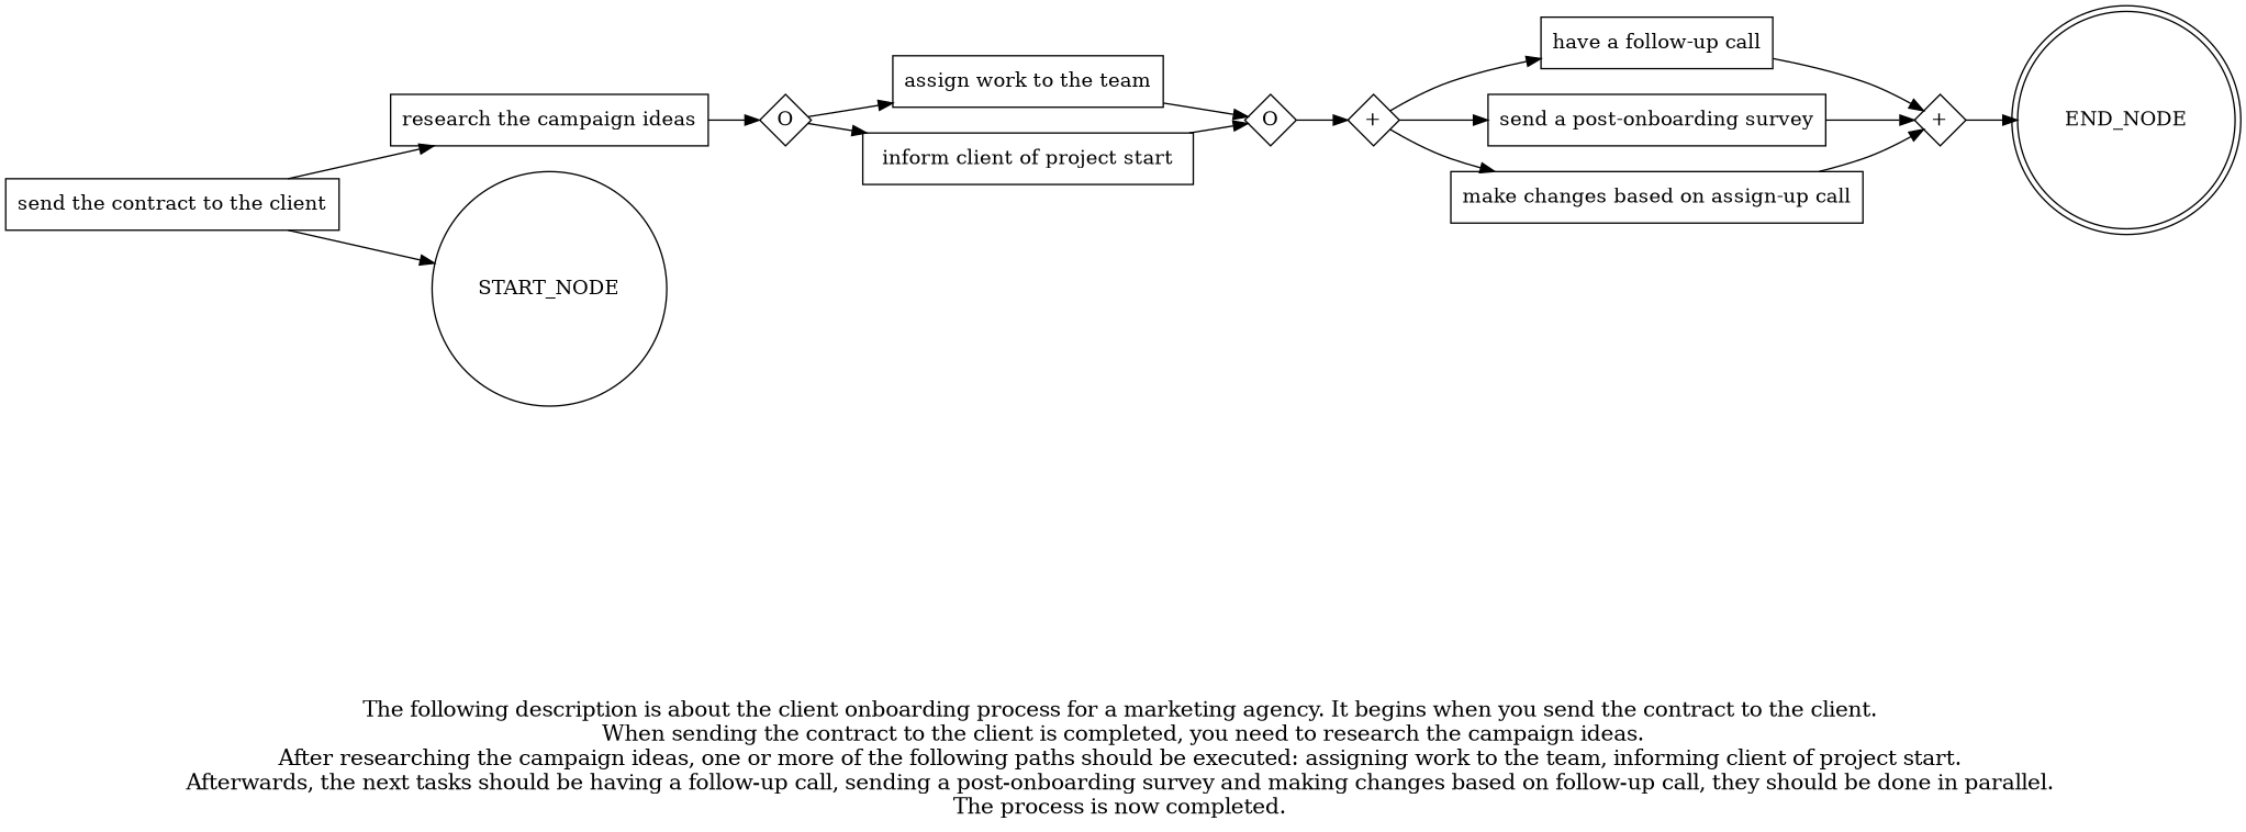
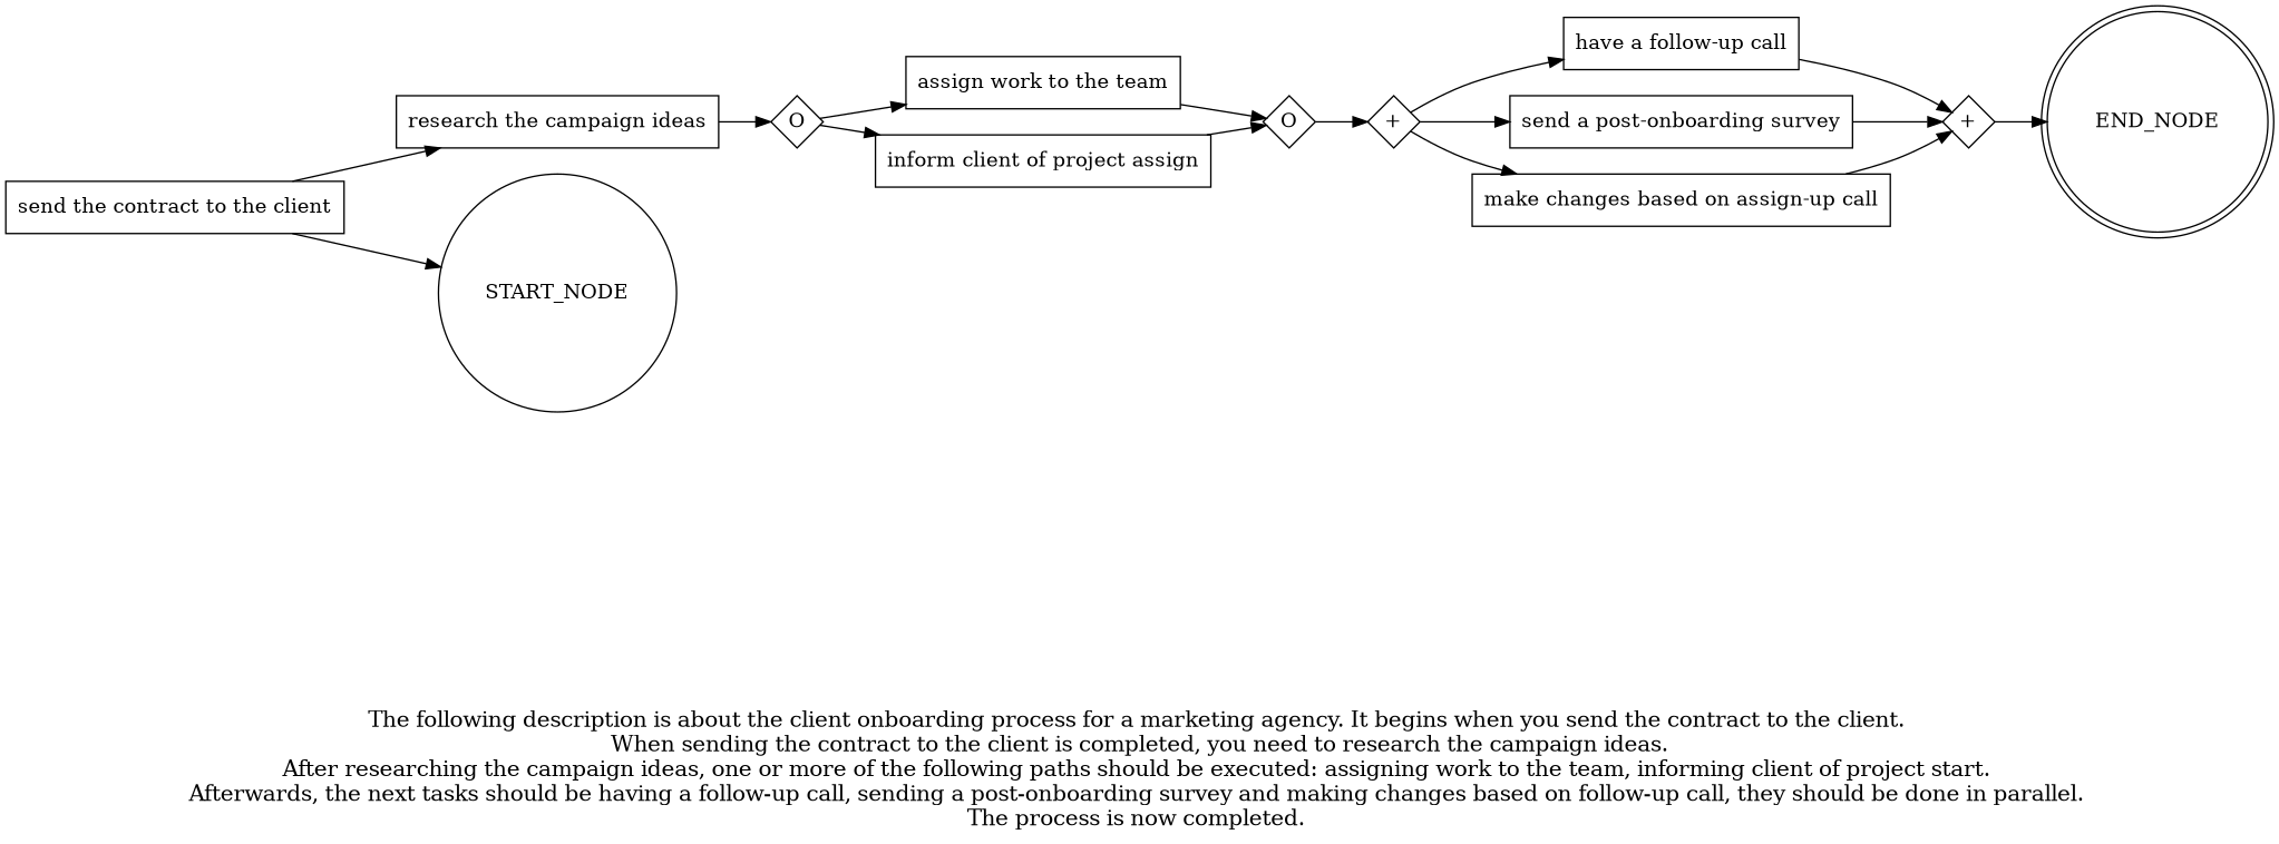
  digraph {
    fontsize=15
    label="\n\n\nThe following description is about the client onboarding process for a marketing agency. It begins when you send the contract to the client. \nWhen sending the contract to the client is completed, you need to research the campaign ideas.\nAfter researching the campaign ideas, one or more of the following paths should be executed: assigning work to the team, informing client of project start. \nAfterwards, the next tasks should be having a follow-up call, sending a post-onboarding survey and making changes based on follow-up call, they should be done in parallel. \nThe process is now completed. \n"
    rankdir=LR
    node [shape=box]
    "send the contract to the client"
    "research the campaign ideas"
    n3 [fixedsize=true label=O shape=diamond width=0.5]
    "assign work to the team"
-   "inform client of project start"
+   "inform client of project start" [label="inform client of project assign"]
    n6 [fixedsize=true label=O shape=diamond width=0.5]
    n7 [fixedsize=true label="+" shape=diamond width=0.5]
    "have a follow-up call"
    "send a post-onboarding survey"
    n10 [label="make changes based on assign-up call"]
    n11 [fixedsize=true label="+" shape=diamond width=0.5]
    START_NODE [shape=circle width=0.3]
    END_NODE [shape=doublecircle width=0.2]
    subgraph sub_1 {
      "send the contract to the client"
      "research the campaign ideas"
      n3
      "assign work to the team"
      "inform client of project start"
      n6
      n7
      "have a follow-up call"
      "send a post-onboarding survey"
      n10
      n11
    }
    "send the contract to the client" -> "research the campaign ideas"
    "send the contract to the client" -> START_NODE
    "research the campaign ideas" -> n3
    n3 -> "assign work to the team"
    n3 -> "inform client of project start"
    "assign work to the team" -> n6
    "inform client of project start" -> n6
    n6 -> n7
    n7 -> "have a follow-up call"
    n7 -> "send a post-onboarding survey"
    n7 -> n10
    "have a follow-up call" -> n11
    "send a post-onboarding survey" -> n11
    n10 -> n11
    n11 -> END_NODE
  }
